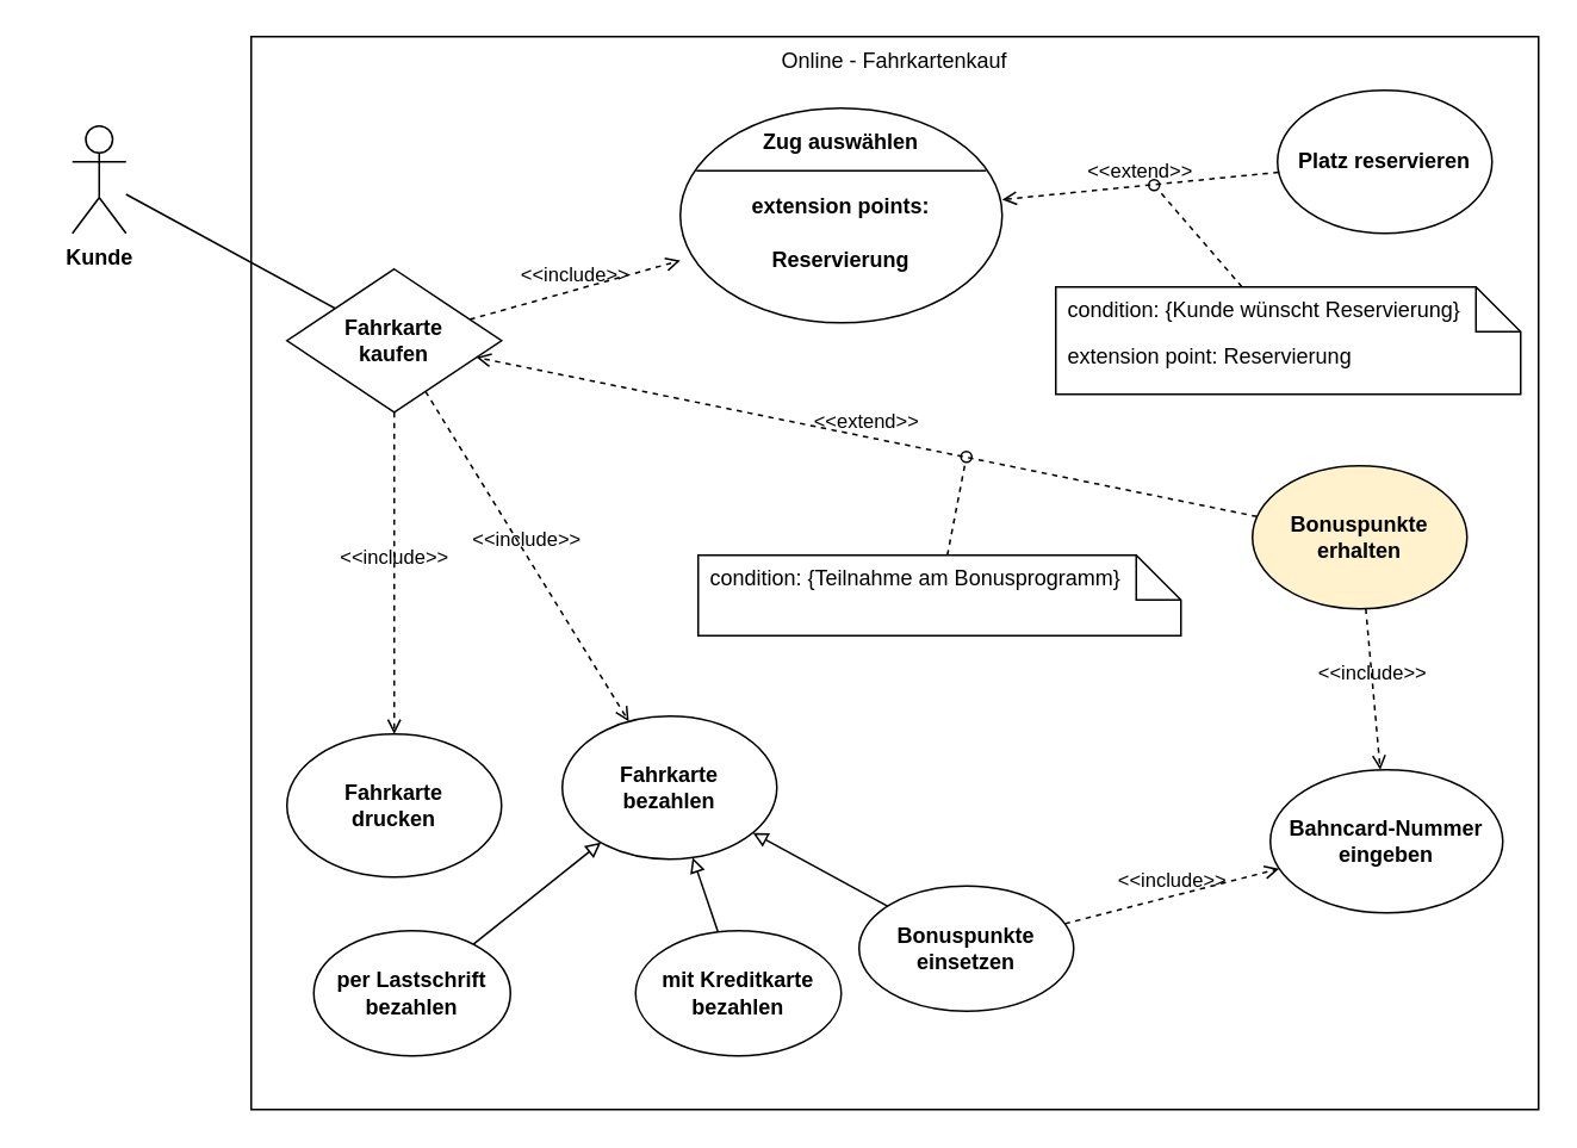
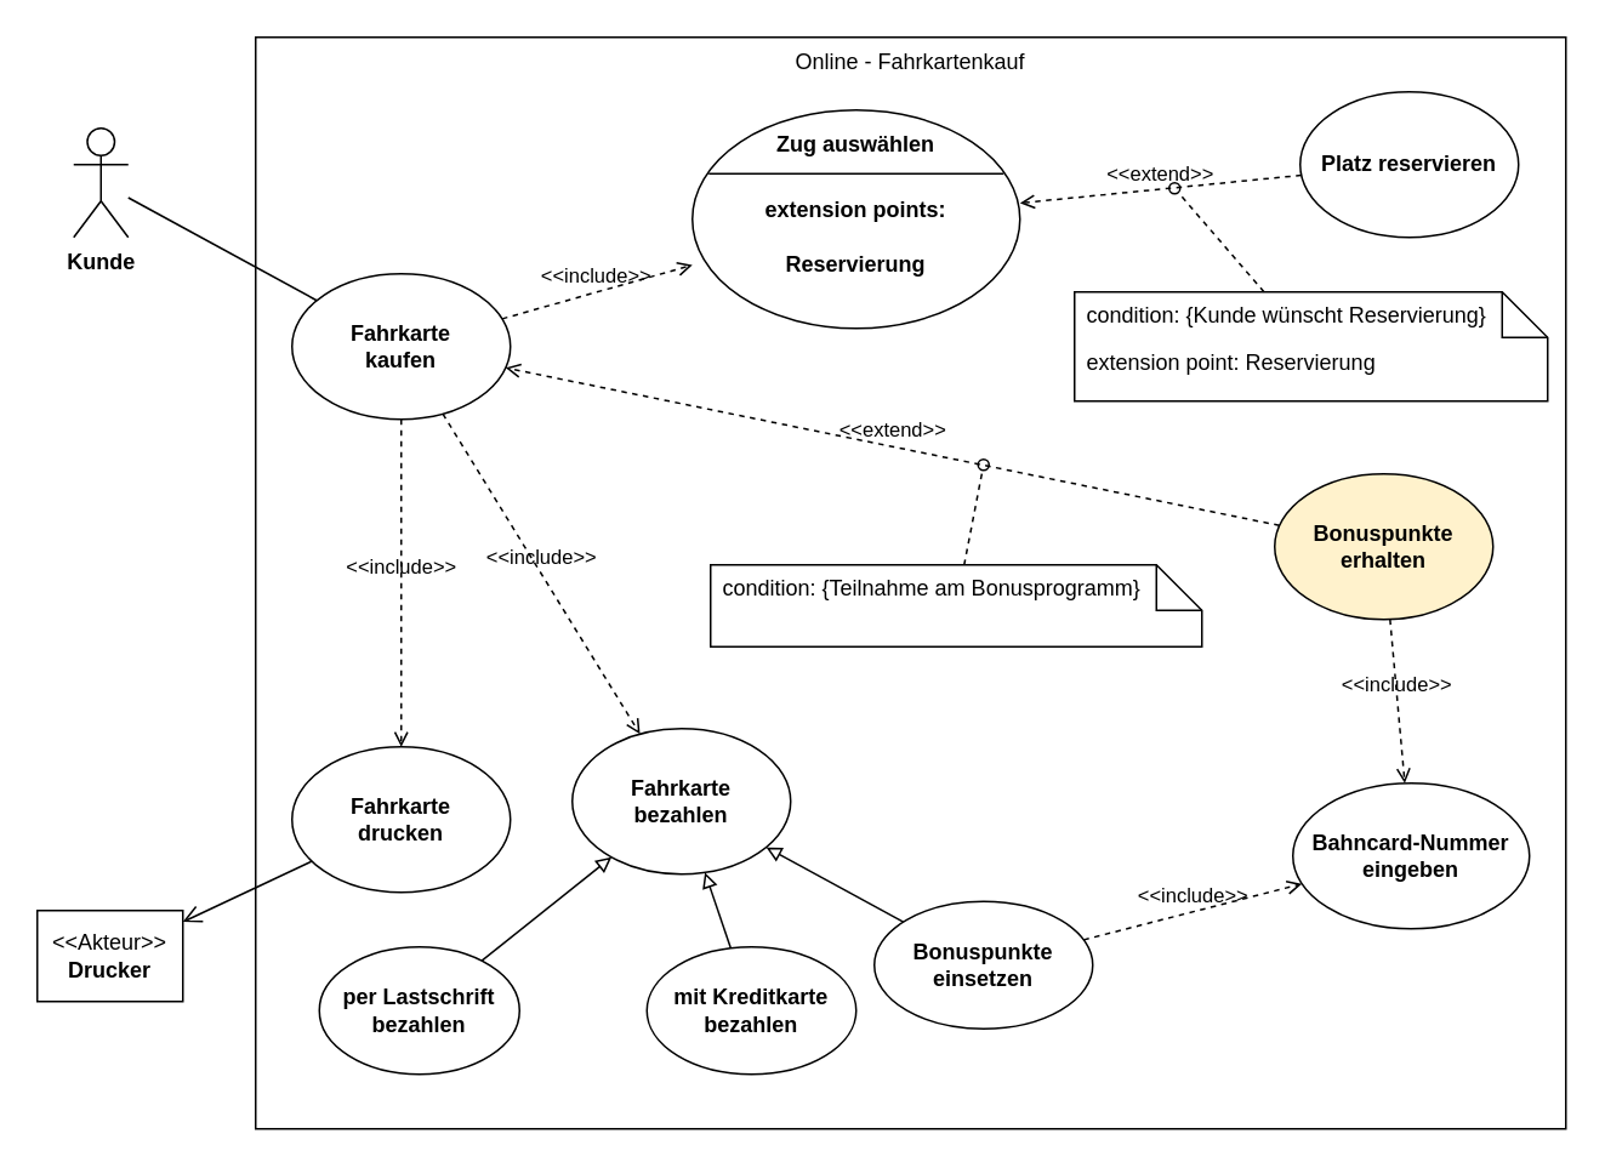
  <mxCell id="0" />
  <mxCell id="1" parent="0" />
  <mxCell id="2" value="Online - Fahrkartenkauf" style="rounded=0;whiteSpace=wrap;html=1;verticalAlign=top;" parent="1" vertex="1"><mxGeometry x="140" y="20" width="720" height="600" as="geometry" /></mxCell>
- <mxCell id="3" value="&lt;span&gt;Fahrkarte&lt;br&gt;kaufen&lt;/span&gt;" style="rhombus;whiteSpace=wrap;html=1;fontStyle=1;" parent="1" vertex="1"><mxGeometry x="160" y="150" width="120" height="80" as="geometry" /></mxCell>
+ <mxCell id="3" value="&lt;span&gt;Fahrkarte&lt;br&gt;kaufen&lt;/span&gt;" style="ellipse;whiteSpace=wrap;html=1;fontStyle=1" parent="1" vertex="1"><mxGeometry x="160" y="150" width="120" height="80" as="geometry" /></mxCell>
  <mxCell id="4" value="&lt;b&gt;Kunde&lt;/b&gt;" style="shape=umlActor;verticalLabelPosition=bottom;verticalAlign=top;html=1;outlineConnect=0;" parent="1" vertex="1"><mxGeometry x="40" y="70" width="30" height="60" as="geometry" /></mxCell>
  <mxCell id="5" value="&lt;div&gt;&lt;span&gt;Fahrkarte&lt;/span&gt;&lt;/div&gt;&lt;div&gt;&lt;span&gt;drucken&lt;/span&gt;&lt;br&gt;&lt;/div&gt;" style="ellipse;whiteSpace=wrap;html=1;fontStyle=1" parent="1" vertex="1"><mxGeometry x="160" y="410" width="120" height="80" as="geometry" /></mxCell>
  <mxCell id="6" value="&lt;div&gt;&lt;span&gt;Fahrkarte&lt;/span&gt;&lt;/div&gt;&lt;div&gt;&lt;span&gt;bezahlen&lt;br&gt;&lt;/span&gt;&lt;/div&gt;" style="ellipse;whiteSpace=wrap;html=1;fontStyle=1" parent="1" vertex="1"><mxGeometry x="314" y="400" width="120" height="80" as="geometry" /></mxCell>
  <mxCell id="7" value="" style="endArrow=none;html=1;rounded=0;" parent="1" source="4" target="3" edge="1"><mxGeometry width="50" height="50" relative="1" as="geometry"><mxPoint x="410" y="260" as="sourcePoint" /><mxPoint x="460" y="210" as="targetPoint" /></mxGeometry></mxCell>
  <mxCell id="8" value="&lt;div&gt;&lt;span&gt;per Lastschrift bezahlen&lt;br&gt;&lt;/span&gt;&lt;/div&gt;" style="ellipse;whiteSpace=wrap;html=1;fontStyle=1" parent="1" vertex="1"><mxGeometry x="175" y="520" width="110" height="70" as="geometry" /></mxCell>
  <mxCell id="9" value="&lt;span&gt;mit Kreditkarte bezahlen&lt;br&gt;&lt;/span&gt;" style="ellipse;whiteSpace=wrap;html=1;fontStyle=1" parent="1" vertex="1"><mxGeometry x="355" y="520" width="115" height="70" as="geometry" /></mxCell>
  <mxCell id="10" value="&lt;span&gt;Bonuspunkte einsetzen&lt;br&gt;&lt;/span&gt;" style="ellipse;whiteSpace=wrap;html=1;fontStyle=1" parent="1" vertex="1"><mxGeometry x="480" y="495" width="120" height="70" as="geometry" /></mxCell>
  <mxCell id="11" value="Platz reservieren" style="ellipse;whiteSpace=wrap;html=1;fontStyle=1" parent="1" vertex="1"><mxGeometry x="714" y="50" width="120" height="80" as="geometry" /></mxCell>
  <mxCell id="12" value="Bahncard-Nummer eingeben" style="ellipse;whiteSpace=wrap;html=1;fontStyle=1" parent="1" vertex="1"><mxGeometry x="710" y="430" width="130" height="80" as="geometry" /></mxCell>
  <mxCell id="13" value="Bonuspunkte erhalten" style="ellipse;whiteSpace=wrap;html=1;fontStyle=1;fillColor=#fff2cc;" parent="1" vertex="1"><mxGeometry x="700" y="260" width="120" height="80" as="geometry" /></mxCell>
+ <mxCell id="14" value="&lt;div&gt;&amp;lt;&amp;lt;Akteur&amp;gt;&amp;gt;&lt;/div&gt;&lt;div&gt;&lt;b&gt;Drucker&lt;/b&gt;&lt;br&gt;&lt;/div&gt;" style="rounded=0;whiteSpace=wrap;html=1;" parent="1" vertex="1"><mxGeometry x="20" y="500" width="80" height="50" as="geometry" /></mxCell>
  <mxCell id="15" value="&amp;lt;&amp;lt;include&amp;gt;&amp;gt;" style="html=1;verticalAlign=bottom;labelBackgroundColor=none;endArrow=open;endFill=0;dashed=1;rounded=0;" parent="1" source="3" target="5" edge="1"><mxGeometry width="160" relative="1" as="geometry"><mxPoint x="650" y="350" as="sourcePoint" /><mxPoint x="810" y="350" as="targetPoint" /></mxGeometry></mxCell>
  <mxCell id="16" value="&amp;lt;&amp;lt;include&amp;gt;&amp;gt;" style="html=1;verticalAlign=bottom;labelBackgroundColor=none;endArrow=open;endFill=0;dashed=1;rounded=0;" parent="1" source="3" target="6" edge="1"><mxGeometry width="160" relative="1" as="geometry"><mxPoint x="660" y="360" as="sourcePoint" /><mxPoint x="820" y="360" as="targetPoint" /></mxGeometry></mxCell>
  <mxCell id="17" value="&amp;lt;&amp;lt;include&amp;gt;&amp;gt;" style="html=1;verticalAlign=bottom;labelBackgroundColor=none;endArrow=open;endFill=0;dashed=1;rounded=0;" parent="1" source="3" target="32" edge="1"><mxGeometry width="160" relative="1" as="geometry"><mxPoint x="670" y="370" as="sourcePoint" /><mxPoint x="385.13" y="117.523" as="targetPoint" /></mxGeometry></mxCell>
  <mxCell id="18" value="&amp;lt;&amp;lt;include&amp;gt;&amp;gt;" style="html=1;verticalAlign=bottom;labelBackgroundColor=none;endArrow=open;endFill=0;dashed=1;rounded=0;" parent="1" source="13" target="12" edge="1"><mxGeometry width="160" relative="1" as="geometry"><mxPoint x="680" y="380" as="sourcePoint" /><mxPoint x="840" y="380" as="targetPoint" /></mxGeometry></mxCell>
  <mxCell id="19" value="&amp;lt;&amp;lt;include&amp;gt;&amp;gt;" style="html=1;verticalAlign=bottom;labelBackgroundColor=none;endArrow=open;endFill=0;dashed=1;rounded=0;" parent="1" source="10" target="12" edge="1"><mxGeometry width="160" relative="1" as="geometry"><mxPoint x="690" y="390" as="sourcePoint" /><mxPoint x="850" y="390" as="targetPoint" /></mxGeometry></mxCell>
  <mxCell id="20" value="&amp;lt;&amp;lt;extend&amp;gt;&amp;gt;" style="html=1;verticalAlign=bottom;labelBackgroundColor=none;endArrow=open;endFill=0;dashed=1;rounded=0;" parent="1" source="13" target="3" edge="1"><mxGeometry width="160" relative="1" as="geometry"><mxPoint x="650" y="450" as="sourcePoint" /><mxPoint x="810" y="450" as="targetPoint" /></mxGeometry></mxCell>
  <mxCell id="21" value="&amp;lt;&amp;lt;extend&amp;gt;&amp;gt;" style="html=1;verticalAlign=bottom;labelBackgroundColor=none;endArrow=open;endFill=0;dashed=1;rounded=0;" parent="1" source="11" target="32" edge="1"><mxGeometry width="160" relative="1" as="geometry"><mxPoint x="660" y="460" as="sourcePoint" /><mxPoint x="509.937" y="98.026" as="targetPoint" /></mxGeometry></mxCell>
+ <mxCell id="22" value="" style="endArrow=open;startArrow=none;endFill=0;startFill=0;endSize=8;html=1;verticalAlign=bottom;labelBackgroundColor=none;strokeWidth=1;rounded=0;" parent="1" source="5" target="14" edge="1"><mxGeometry width="160" relative="1" as="geometry"><mxPoint x="90" y="250" as="sourcePoint" /><mxPoint x="460" y="230" as="targetPoint" /></mxGeometry></mxCell>
  <mxCell id="23" value="" style="endArrow=block;html=1;rounded=0;endFill=0;" parent="1" source="8" target="6" edge="1"><mxGeometry width="50" height="50" relative="1" as="geometry"><mxPoint x="350" y="260" as="sourcePoint" /><mxPoint x="400" y="210" as="targetPoint" /></mxGeometry></mxCell>
  <mxCell id="24" value="" style="endArrow=block;html=1;rounded=0;endFill=0;" parent="1" source="9" target="6" edge="1"><mxGeometry width="50" height="50" relative="1" as="geometry"><mxPoint x="320" y="313" as="sourcePoint" /><mxPoint x="347" y="267" as="targetPoint" /></mxGeometry></mxCell>
  <mxCell id="25" value="" style="endArrow=block;html=1;rounded=0;endFill=0;" parent="1" source="10" target="6" edge="1"><mxGeometry width="50" height="50" relative="1" as="geometry"><mxPoint x="330" y="323" as="sourcePoint" /><mxPoint x="357" y="277" as="targetPoint" /></mxGeometry></mxCell>
  <mxCell id="26" value="extension point: Reservierung" style="shape=note2;boundedLbl=1;whiteSpace=wrap;html=1;size=25;verticalAlign=top;align=left;spacingLeft=5;" parent="1" vertex="1"><mxGeometry x="590" y="160" width="260" height="60" as="geometry" /></mxCell>
  <mxCell id="27" value="condition: {Kunde wünscht Reservierung}" style="resizeWidth=1;part=1;strokeColor=none;fillColor=none;align=left;spacingLeft=5;whiteSpace=wrap;html=1;" parent="26" vertex="1"><mxGeometry width="260.0" height="25" relative="1" as="geometry" /></mxCell>
  <mxCell id="28" value="" style="shape=note2;boundedLbl=1;whiteSpace=wrap;html=1;size=25;verticalAlign=top;align=left;spacingLeft=5;" parent="1" vertex="1"><mxGeometry x="390" y="310" width="270" height="45" as="geometry" /></mxCell>
  <mxCell id="29" value="condition: {Teilnahme am Bonusprogramm}" style="resizeWidth=1;part=1;strokeColor=none;fillColor=none;align=left;spacingLeft=5;whiteSpace=wrap;html=1;" parent="28" vertex="1"><mxGeometry width="270" height="25" relative="1" as="geometry" /></mxCell>
  <mxCell id="30" value="" style="endArrow=oval;html=1;rounded=0;endFill=0;dashed=1;" parent="1" source="28" edge="1"><mxGeometry width="50" height="50" relative="1" as="geometry"><mxPoint x="528.649" y="325" as="sourcePoint" /><mxPoint x="540" y="255" as="targetPoint" /></mxGeometry></mxCell>
  <mxCell id="31" value="" style="endArrow=oval;html=1;rounded=0;endFill=0;dashed=1;" parent="1" source="26" edge="1"><mxGeometry width="50" height="50" relative="1" as="geometry"><mxPoint x="691.667" y="163" as="sourcePoint" /><mxPoint x="645" y="103" as="targetPoint" /></mxGeometry></mxCell>
  <mxCell id="32" value="" style="shape=ellipse;container=1;horizontal=1;horizontalStack=0;resizeParent=1;resizeParentMax=0;resizeLast=0;html=1;dashed=0;collapsible=0;" vertex="1" parent="1"><mxGeometry x="380" y="60" width="180" height="120" as="geometry" /></mxCell>
  <mxCell id="33" value="Zug auswählen" style="html=1;strokeColor=none;fillColor=none;align=center;verticalAlign=middle;rotatable=0;whiteSpace=wrap;fontStyle=1" vertex="1" parent="32"><mxGeometry y="4" width="180" height="30" as="geometry" /></mxCell>
  <mxCell id="34" value="" style="line;strokeWidth=1;fillColor=none;rotatable=0;labelPosition=right;points=[];portConstraint=eastwest;dashed=0;resizeWidth=1;" vertex="1" parent="32"><mxGeometry x="9" y="30" width="162" height="10" as="geometry" /></mxCell>
  <mxCell id="35" value="extension points:" style="text;html=1;align=center;verticalAlign=middle;rotatable=0;fillColor=none;strokeColor=none;whiteSpace=wrap;fontStyle=1" vertex="1" parent="32"><mxGeometry y="40" width="180" height="30" as="geometry" /></mxCell>
  <mxCell id="36" value="Reservierung" style="text;html=1;align=center;verticalAlign=middle;rotatable=0;spacingLeft=0;fillColor=none;strokeColor=none;whiteSpace=wrap;fontStyle=1" vertex="1" parent="32"><mxGeometry y="70" width="180" height="30" as="geometry" /></mxCell>
